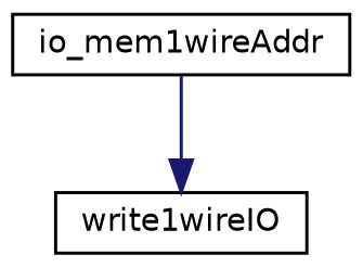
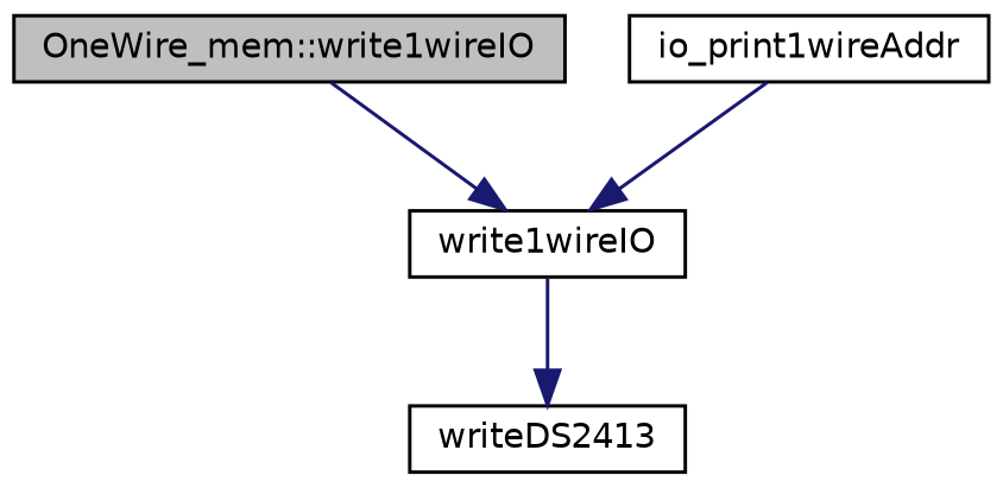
  digraph {
    rankdir=TB
    node [color=black fillcolor=white fontname=Helvetica fontsize=10 shape=record style=filled]
    edge [color=midnightblue fontname=Helvetica fontsize=10 labelfontname=Helvetica labelfontsize=10 style=solid]
+   n1 [fillcolor=grey75 fontcolor=black height=0.2 label="OneWire_mem::write1wireIO" width=0.4]
    n2 [height=0.2 label=write1wireIO width=0.4]
-   n4 [height=0.2 label=io_mem1wireAddr width=0.4]
+   n3 [height=0.2 label=writeDS2413 width=0.4]
+   n4 [height=0.2 label=io_print1wireAddr width=0.4]
+   n1 -> n2
+   n2 -> n3
    n4 -> n2
  }
